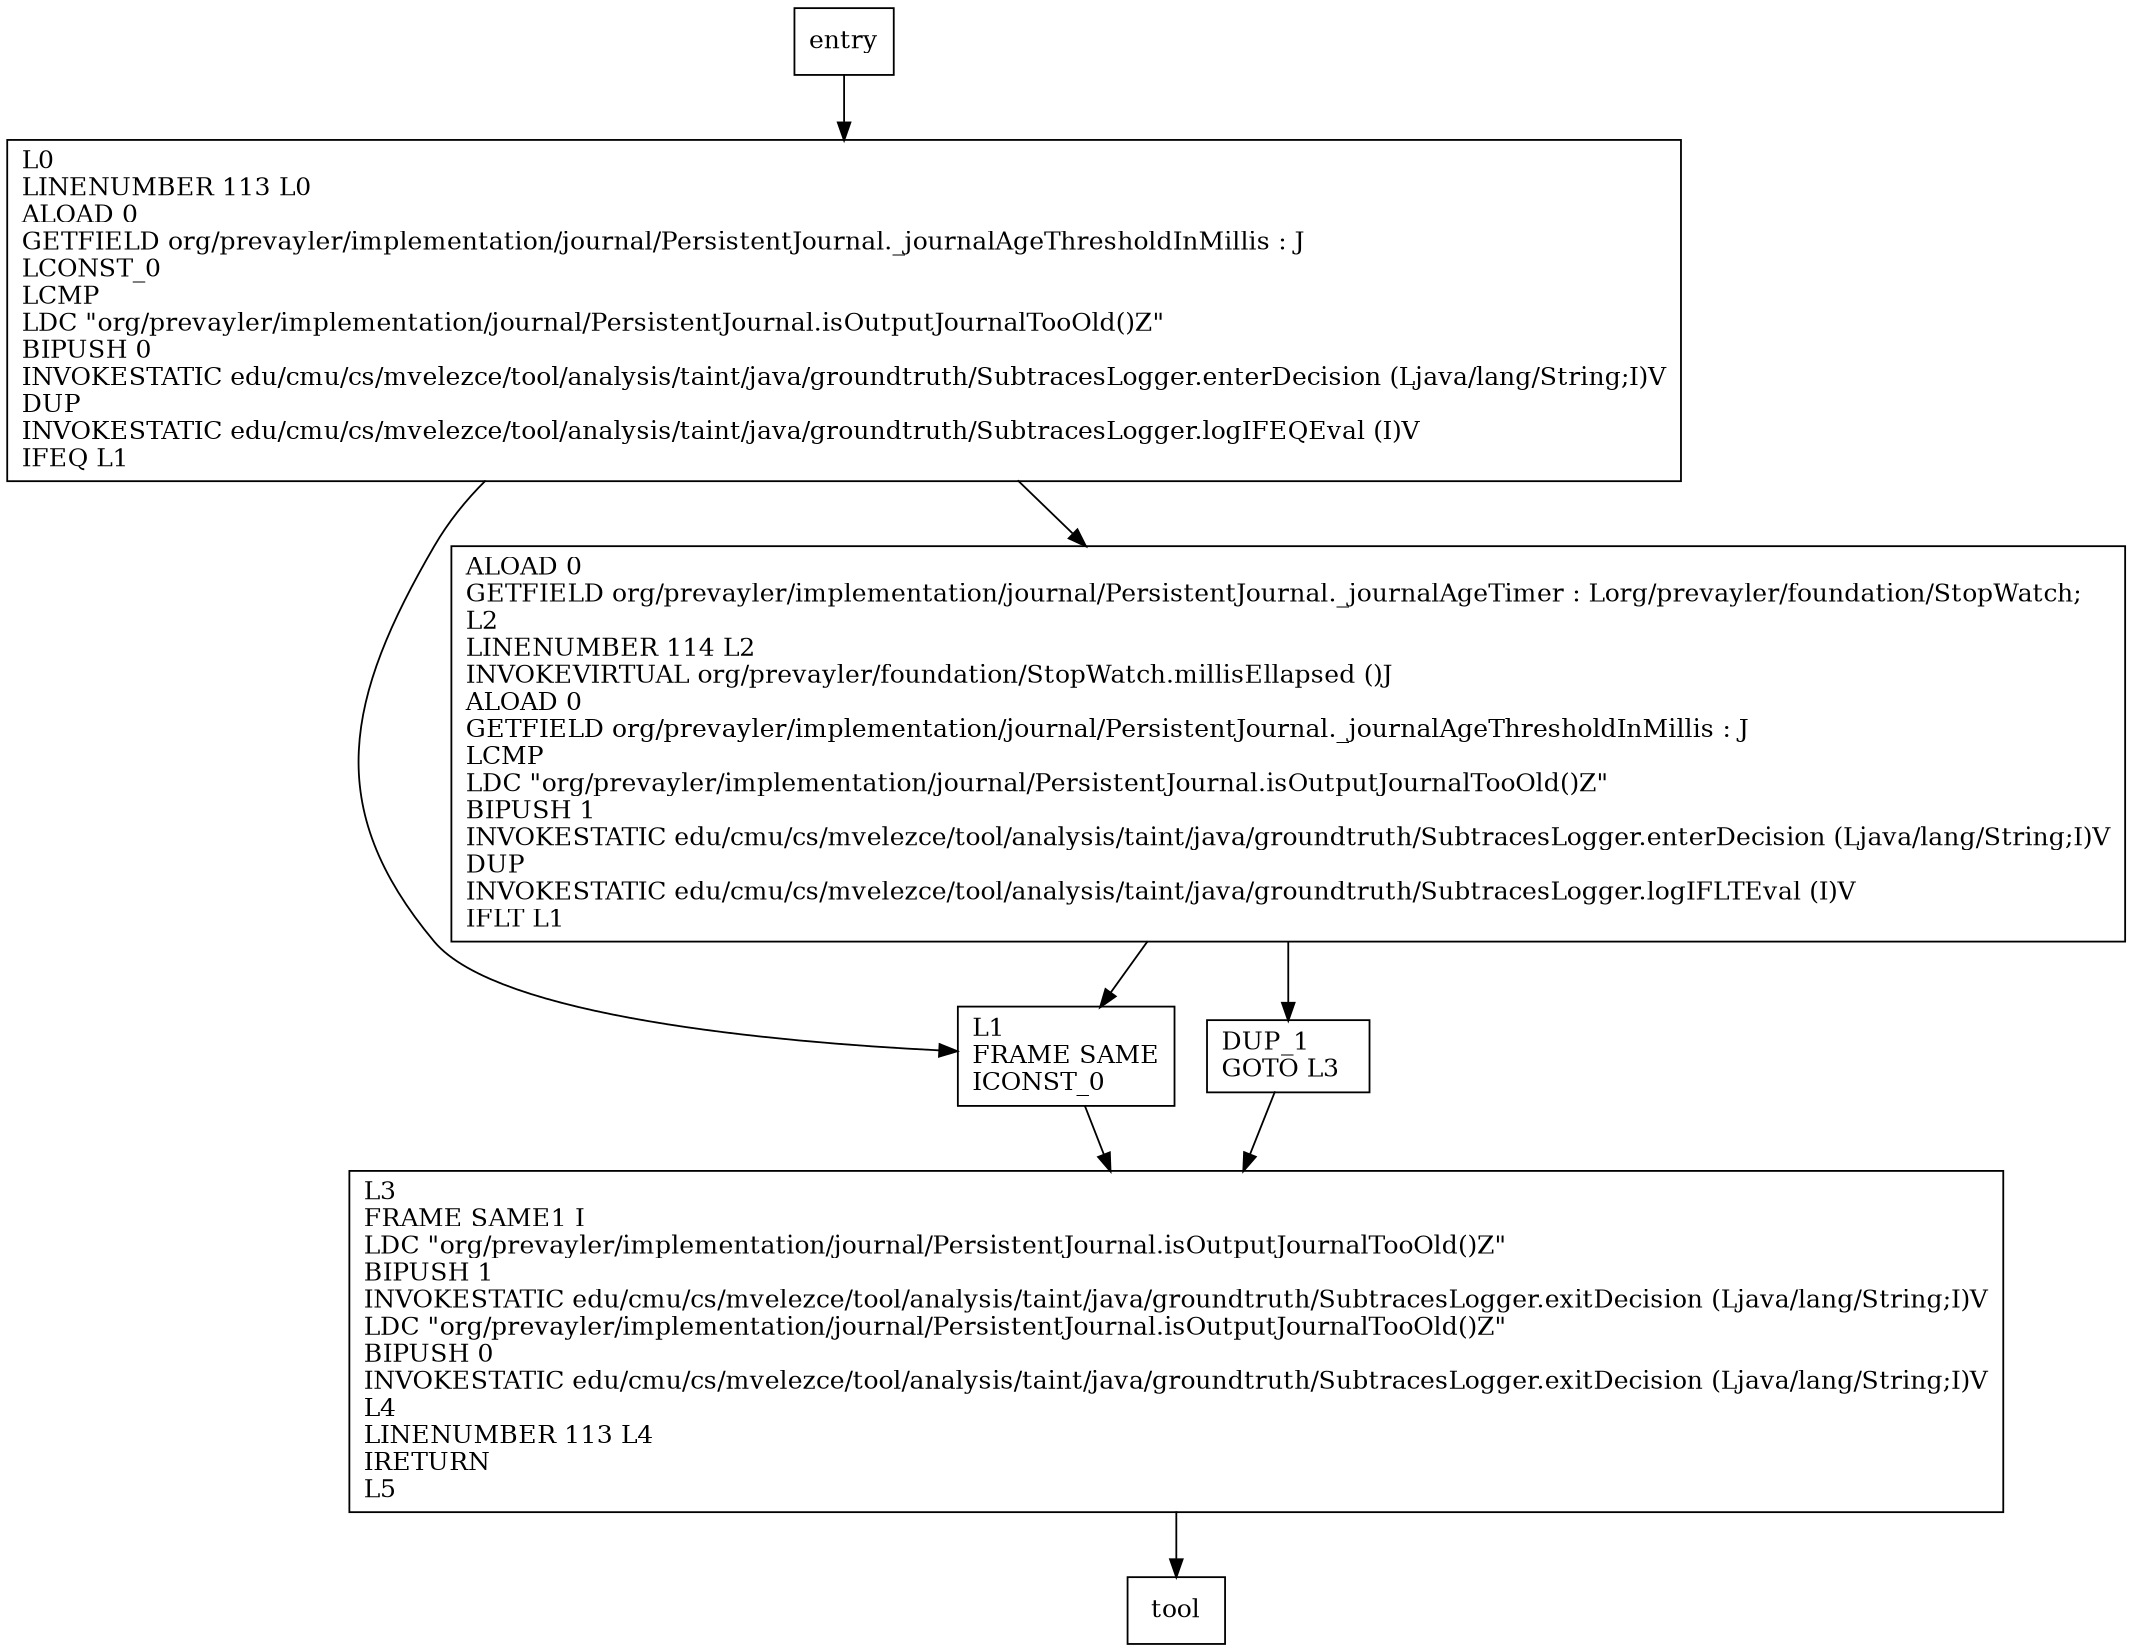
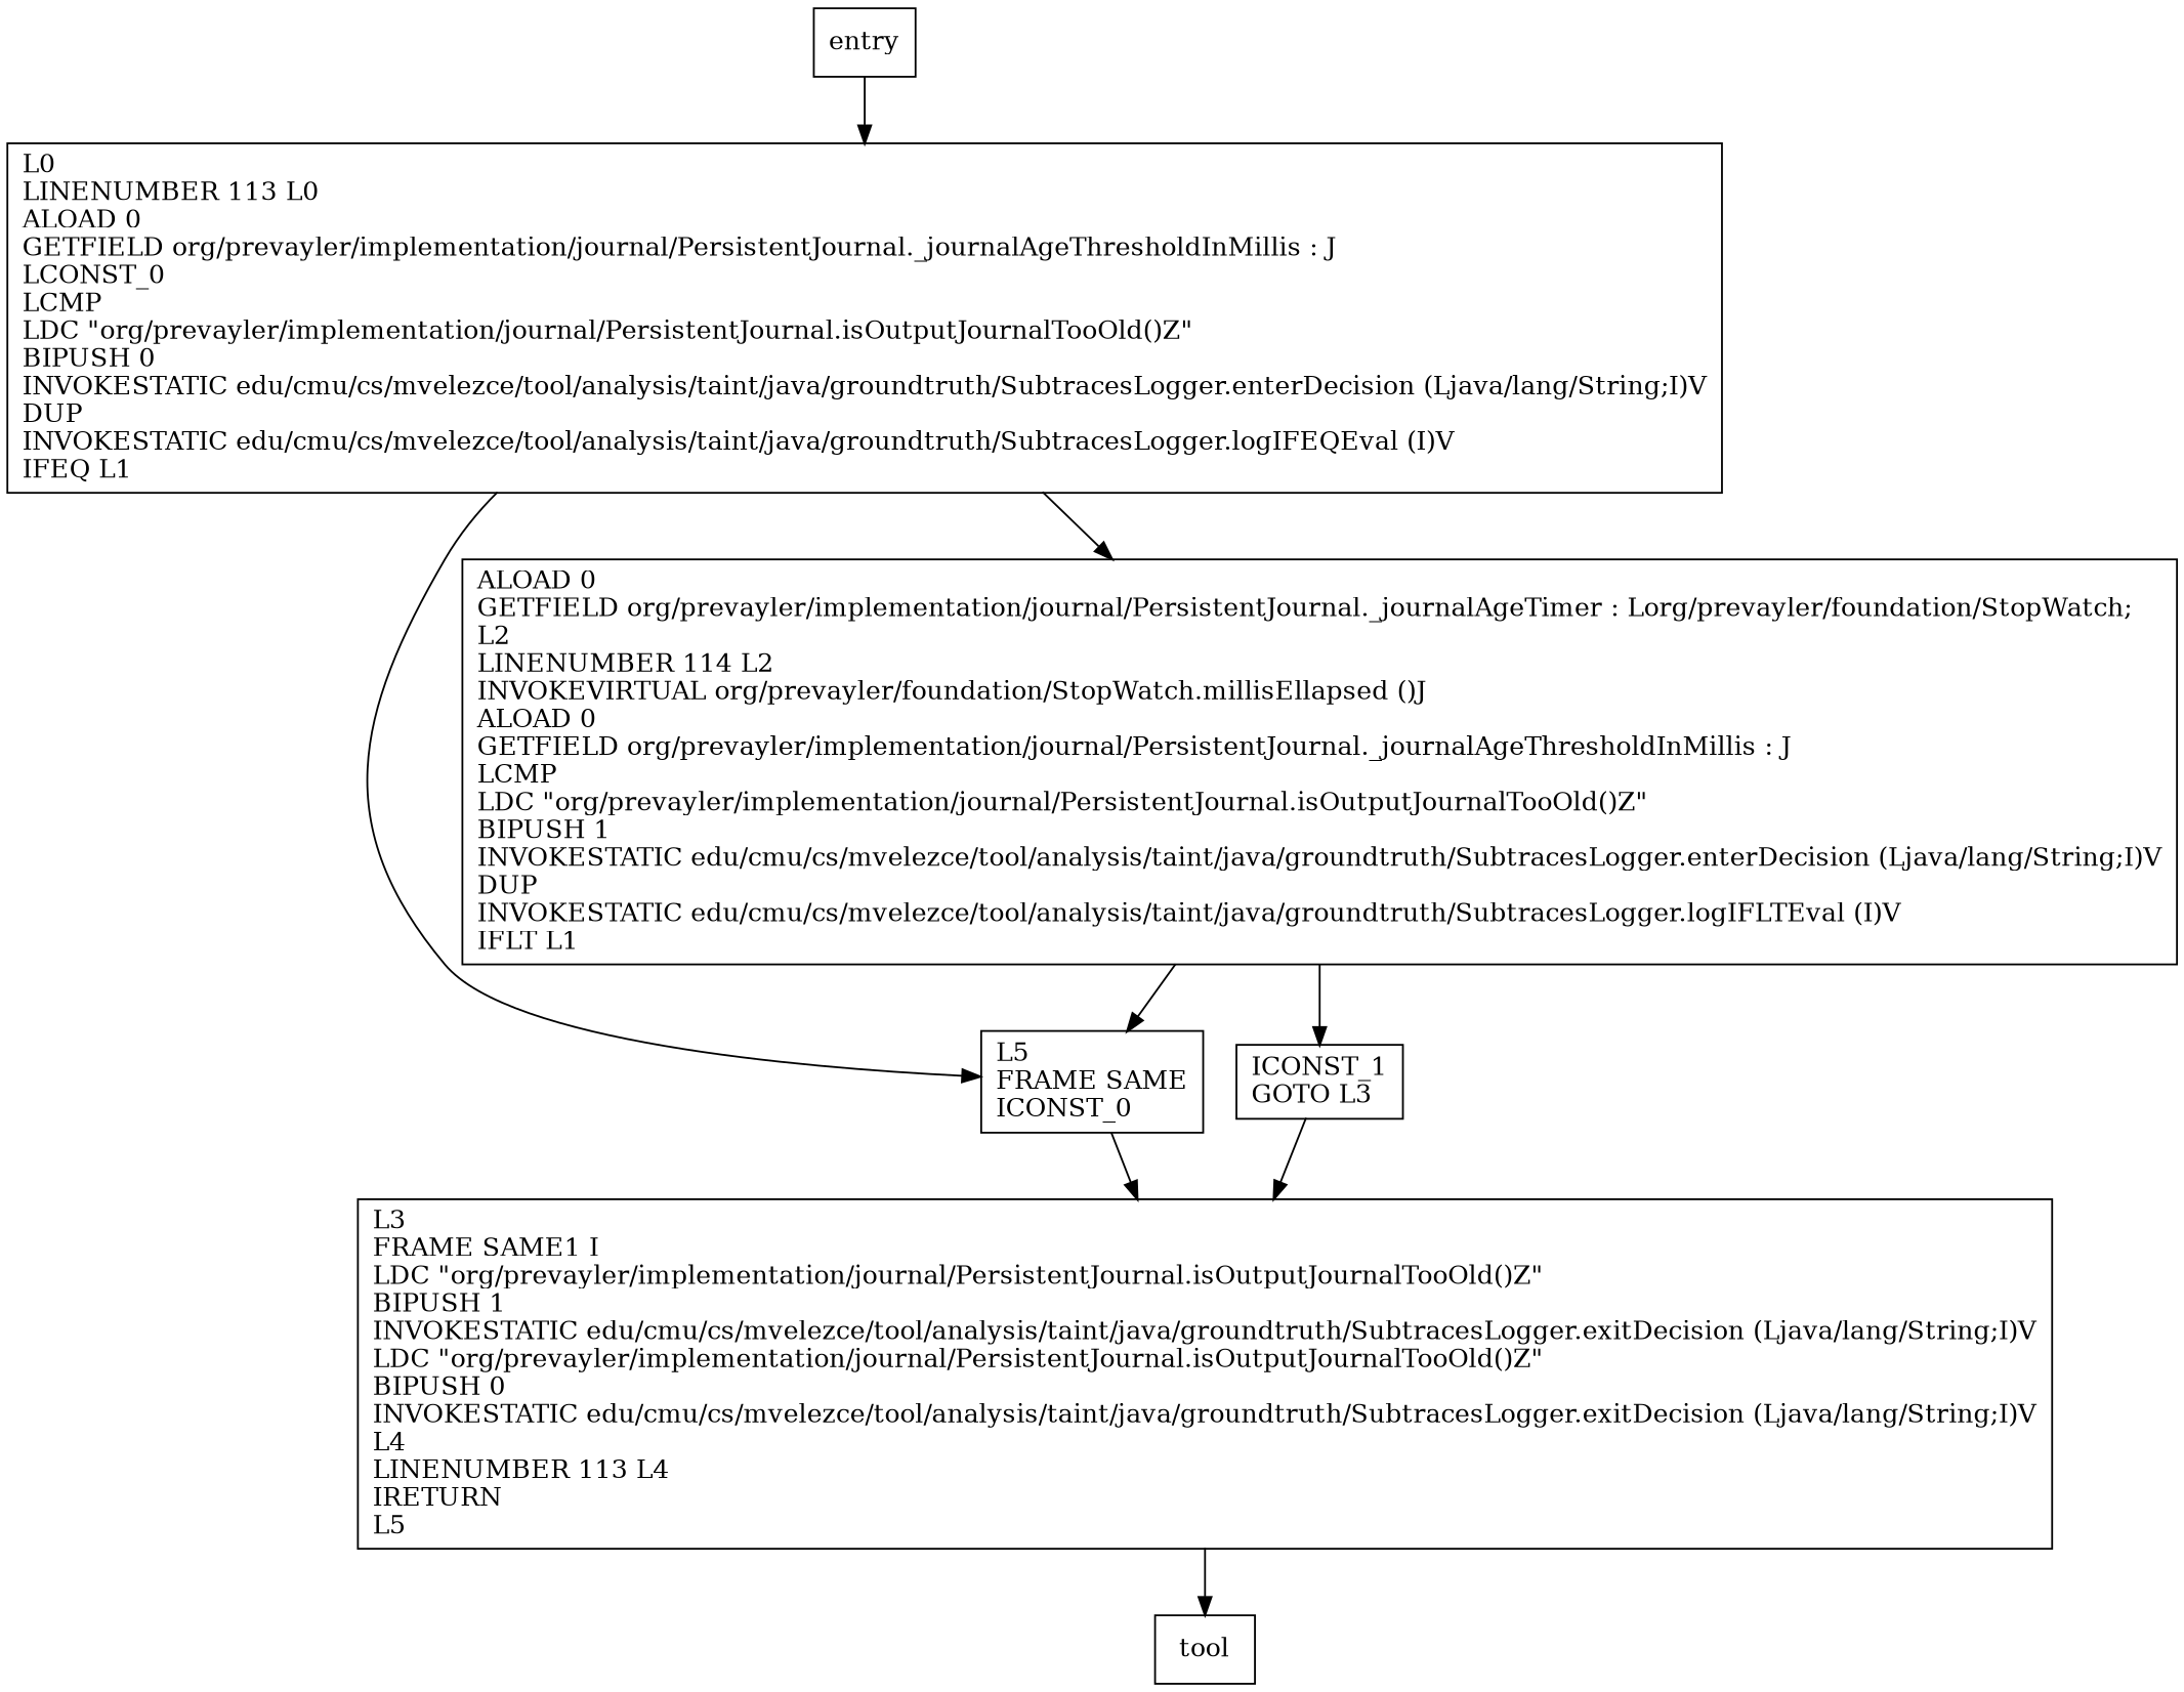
  digraph {
    node [shape=record]
    n1 [label="L0\lLINENUMBER 113 L0\lALOAD 0\lGETFIELD org/prevayler/implementation/journal/PersistentJournal._journalAgeThresholdInMillis : J\lLCONST_0\lLCMP\lLDC \"org/prevayler/implementation/journal/PersistentJournal.isOutputJournalTooOld()Z\"\lBIPUSH 0\lINVOKESTATIC edu/cmu/cs/mvelezce/tool/analysis/taint/java/groundtruth/SubtracesLogger.enterDecision (Ljava/lang/String;I)V\lDUP\lINVOKESTATIC edu/cmu/cs/mvelezce/tool/analysis/taint/java/groundtruth/SubtracesLogger.logIFEQEval (I)V\lIFEQ L1\l"]
-   n2 [label="L1\lFRAME SAME\lICONST_0\l"]
+   n2 [label="L5\lFRAME SAME\lICONST_0\l"]
    n3 [label="ALOAD 0\lGETFIELD org/prevayler/implementation/journal/PersistentJournal._journalAgeTimer : Lorg/prevayler/foundation/StopWatch;\lL2\lLINENUMBER 114 L2\lINVOKEVIRTUAL org/prevayler/foundation/StopWatch.millisEllapsed ()J\lALOAD 0\lGETFIELD org/prevayler/implementation/journal/PersistentJournal._journalAgeThresholdInMillis : J\lLCMP\lLDC \"org/prevayler/implementation/journal/PersistentJournal.isOutputJournalTooOld()Z\"\lBIPUSH 1\lINVOKESTATIC edu/cmu/cs/mvelezce/tool/analysis/taint/java/groundtruth/SubtracesLogger.enterDecision (Ljava/lang/String;I)V\lDUP\lINVOKESTATIC edu/cmu/cs/mvelezce/tool/analysis/taint/java/groundtruth/SubtracesLogger.logIFLTEval (I)V\lIFLT L1\l"]
    n4 [label="L3\lFRAME SAME1 I\lLDC \"org/prevayler/implementation/journal/PersistentJournal.isOutputJournalTooOld()Z\"\lBIPUSH 1\lINVOKESTATIC edu/cmu/cs/mvelezce/tool/analysis/taint/java/groundtruth/SubtracesLogger.exitDecision (Ljava/lang/String;I)V\lLDC \"org/prevayler/implementation/journal/PersistentJournal.isOutputJournalTooOld()Z\"\lBIPUSH 0\lINVOKESTATIC edu/cmu/cs/mvelezce/tool/analysis/taint/java/groundtruth/SubtracesLogger.exitDecision (Ljava/lang/String;I)V\lL4\lLINENUMBER 113 L4\lIRETURN\lL5\l"]
-   n5 [label="DUP_1\lGOTO L3\l"]
+   n5 [label="ICONST_1\lGOTO L3\l"]
    n6 [label=tool]
    entry
    n1 -> n2
    n1 -> n3
    n2 -> n4
    n3 -> n2
    n3 -> n5
    n4 -> n6
    n5 -> n4
    entry -> n1
  }
